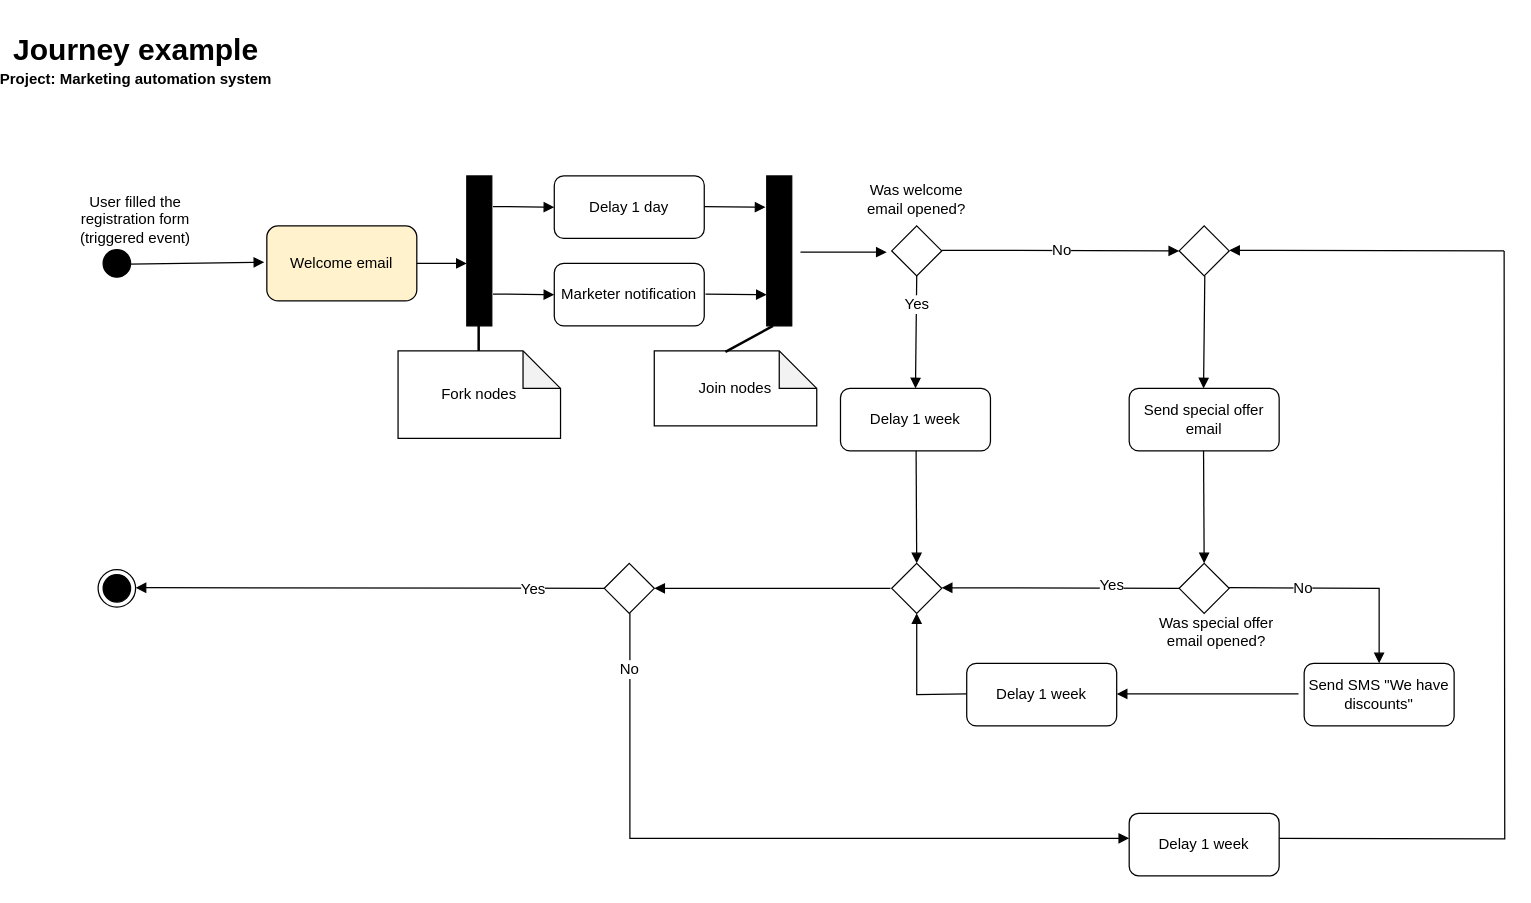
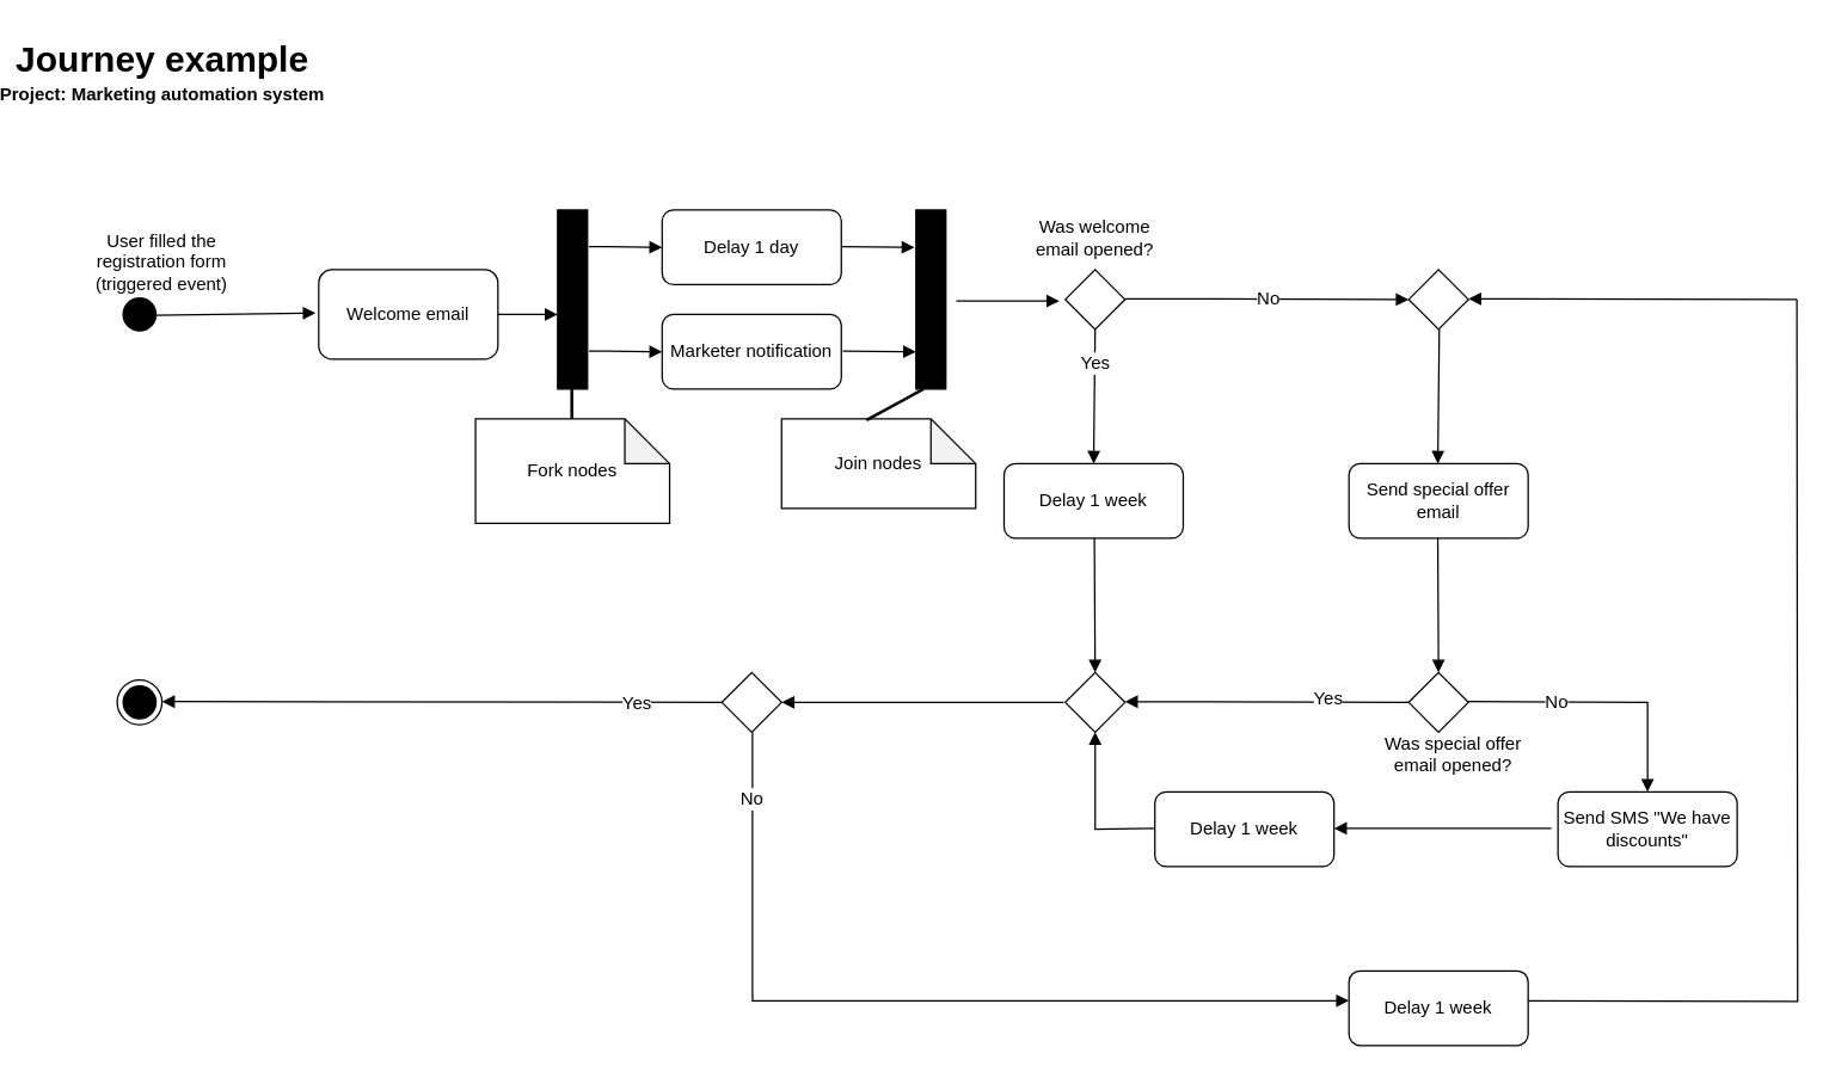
  <mxCell id="0" />
  <mxCell id="1" parent="0" />
  <mxCell id="2" value="Journey example" style="text;strokeColor=none;fillColor=none;html=1;fontSize=24;fontStyle=1;verticalAlign=middle;align=center;" vertex="1" parent="1"><mxGeometry x="35" y="20" width="100" height="40" as="geometry" /></mxCell>
  <mxCell id="3" value="Project: Marketing automation system" style="text;align=center;fontStyle=1;verticalAlign=middle;spacingLeft=3;spacingRight=3;strokeColor=none;rotatable=0;points=[[0,0.5],[1,0.5]];portConstraint=eastwest;html=1;" vertex="1" parent="1"><mxGeometry x="45" y="50" width="80" height="26" as="geometry" /></mxCell>
  <mxCell id="4" value="" style="ellipse;html=1;shape=startState;fillColor=#000000;strokeColor=#000000;" vertex="1" parent="1"><mxGeometry x="55" y="195" width="30" height="30" as="geometry" /></mxCell>
- <mxCell id="5" value="Welcome email" style="rounded=1;whiteSpace=wrap;html=1;fillColor=#fff2cc;" vertex="1" parent="1"><mxGeometry x="190" y="180" width="120" height="60" as="geometry" /></mxCell>
+ <mxCell id="5" value="Welcome email" style="rounded=1;whiteSpace=wrap;html=1;" vertex="1" parent="1"><mxGeometry x="190" y="180" width="120" height="60" as="geometry" /></mxCell>
  <mxCell id="6" value="Delay 1 day" style="rounded=1;whiteSpace=wrap;html=1;" vertex="1" parent="1"><mxGeometry x="420" y="140" width="120" height="50" as="geometry" /></mxCell>
  <mxCell id="7" value="Marketer notification" style="rounded=1;whiteSpace=wrap;html=1;" vertex="1" parent="1"><mxGeometry x="420" y="210" width="120" height="50" as="geometry" /></mxCell>
  <mxCell id="8" value="" style="rounded=0;whiteSpace=wrap;html=1;direction=south;fillColor=#000000;" vertex="1" parent="1"><mxGeometry x="350" y="140" width="20" height="120" as="geometry" /></mxCell>
  <mxCell id="9" value="" style="rounded=0;whiteSpace=wrap;html=1;direction=south;fillColor=#000000;" vertex="1" parent="1"><mxGeometry x="590" y="140" width="20" height="120" as="geometry" /></mxCell>
  <mxCell id="10" value="" style="rhombus;whiteSpace=wrap;html=1;" vertex="1" parent="1"><mxGeometry x="690" y="180" width="40" height="40" as="geometry" /></mxCell>
  <mxCell id="11" value="" style="rhombus;whiteSpace=wrap;html=1;" vertex="1" parent="1"><mxGeometry x="920" y="180" width="40" height="40" as="geometry" /></mxCell>
  <mxCell id="12" value="Delay 1 week" style="rounded=1;whiteSpace=wrap;html=1;" vertex="1" parent="1"><mxGeometry x="649" y="310" width="120" height="50" as="geometry" /></mxCell>
  <mxCell id="13" value="Send special offer email" style="rounded=1;whiteSpace=wrap;html=1;" vertex="1" parent="1"><mxGeometry x="880" y="310" width="120" height="50" as="geometry" /></mxCell>
  <mxCell id="14" value="" style="rhombus;whiteSpace=wrap;html=1;" vertex="1" parent="1"><mxGeometry x="690" y="450" width="40" height="40" as="geometry" /></mxCell>
  <mxCell id="15" value="" style="rhombus;whiteSpace=wrap;html=1;" vertex="1" parent="1"><mxGeometry x="920" y="450" width="40" height="40" as="geometry" /></mxCell>
  <mxCell id="16" value="" style="rhombus;whiteSpace=wrap;html=1;" vertex="1" parent="1"><mxGeometry x="460" y="450" width="40" height="40" as="geometry" /></mxCell>
  <mxCell id="17" value="Delay 1 week" style="rounded=1;whiteSpace=wrap;html=1;" vertex="1" parent="1"><mxGeometry x="750" y="530" width="120" height="50" as="geometry" /></mxCell>
  <mxCell id="18" value="Send SMS &quot;We have discounts&quot;" style="rounded=1;whiteSpace=wrap;html=1;" vertex="1" parent="1"><mxGeometry x="1020" y="530" width="120" height="50" as="geometry" /></mxCell>
  <mxCell id="19" value="Delay 1 week" style="rounded=1;whiteSpace=wrap;html=1;" vertex="1" parent="1"><mxGeometry x="880" y="650" width="120" height="50" as="geometry" /></mxCell>
  <mxCell id="20" value="" style="ellipse;html=1;shape=endState;fillColor=#000000;strokeColor=#000000;" vertex="1" parent="1"><mxGeometry x="55" y="455" width="30" height="30" as="geometry" /></mxCell>
  <mxCell id="21" value="" style="endArrow=block;html=1;rounded=0;endFill=1;entryX=-0.017;entryY=0.383;entryDx=0;entryDy=0;entryPerimeter=0;" edge="1" parent="1"><mxGeometry width="50" height="50" relative="1" as="geometry"><mxPoint x="80" y="210.5" as="sourcePoint" /><mxPoint x="187.96" y="208.98" as="targetPoint" /></mxGeometry></mxCell>
  <mxCell id="22" value="" style="endArrow=block;html=1;rounded=0;endFill=1;" edge="1" parent="1"><mxGeometry width="50" height="50" relative="1" as="geometry"><mxPoint x="310" y="210" as="sourcePoint" /><mxPoint x="350" y="210" as="targetPoint" /></mxGeometry></mxCell>
  <mxCell id="23" value="" style="endArrow=block;html=1;rounded=0;endFill=1;entryX=0;entryY=0.5;entryDx=0;entryDy=0;" edge="1" parent="1" target="6"><mxGeometry width="50" height="50" relative="1" as="geometry"><mxPoint x="371" y="164.5" as="sourcePoint" /><mxPoint x="411" y="164.5" as="targetPoint" /></mxGeometry></mxCell>
  <mxCell id="24" value="" style="endArrow=block;html=1;rounded=0;endFill=1;entryX=0;entryY=0.5;entryDx=0;entryDy=0;" edge="1" parent="1"><mxGeometry width="50" height="50" relative="1" as="geometry"><mxPoint x="371" y="234.5" as="sourcePoint" /><mxPoint x="420" y="235" as="targetPoint" /></mxGeometry></mxCell>
  <mxCell id="25" value="" style="endArrow=block;html=1;rounded=0;endFill=1;entryX=0;entryY=0.5;entryDx=0;entryDy=0;" edge="1" parent="1"><mxGeometry width="50" height="50" relative="1" as="geometry"><mxPoint x="541" y="234.5" as="sourcePoint" /><mxPoint x="590" y="235" as="targetPoint" /></mxGeometry></mxCell>
  <mxCell id="26" value="" style="endArrow=block;html=1;rounded=0;endFill=1;entryX=0;entryY=0.5;entryDx=0;entryDy=0;" edge="1" parent="1"><mxGeometry width="50" height="50" relative="1" as="geometry"><mxPoint x="540" y="164.5" as="sourcePoint" /><mxPoint x="589" y="165" as="targetPoint" /></mxGeometry></mxCell>
  <mxCell id="27" value="" style="endArrow=block;html=1;rounded=0;endFill=1;" edge="1" parent="1"><mxGeometry width="50" height="50" relative="1" as="geometry"><mxPoint x="617" y="201" as="sourcePoint" /><mxPoint x="686" y="201" as="targetPoint" /></mxGeometry></mxCell>
  <mxCell id="28" value="" style="endArrow=block;html=1;rounded=0;endFill=1;entryX=0;entryY=0.5;entryDx=0;entryDy=0;" edge="1" parent="1" target="11"><mxGeometry width="50" height="50" relative="1" as="geometry"><mxPoint x="730" y="199.5" as="sourcePoint" /><mxPoint x="799" y="199.5" as="targetPoint" /></mxGeometry></mxCell>
  <mxCell id="29" value="&lt;font style=&quot;font-size: 12px;&quot;&gt;No&lt;/font&gt;" style="edgeLabel;html=1;align=center;verticalAlign=middle;resizable=0;points=[];" vertex="1" connectable="0" parent="28"><mxGeometry x="0.011" relative="1" as="geometry"><mxPoint as="offset" /></mxGeometry></mxCell>
  <mxCell id="30" value="" style="endArrow=block;html=1;rounded=0;endFill=1;exitX=0.5;exitY=1;exitDx=0;exitDy=0;entryX=0.5;entryY=0;entryDx=0;entryDy=0;" edge="1" parent="1" source="10" target="12"><mxGeometry width="50" height="50" relative="1" as="geometry"><mxPoint x="710.5" y="230" as="sourcePoint" /><mxPoint x="710" y="300" as="targetPoint" /></mxGeometry></mxCell>
  <mxCell id="31" value="&lt;font style=&quot;font-size: 12px;&quot;&gt;Yes&lt;/font&gt;" style="edgeLabel;html=1;align=center;verticalAlign=middle;resizable=0;points=[];" vertex="1" connectable="0" parent="30"><mxGeometry x="-0.489" relative="1" as="geometry"><mxPoint as="offset" /></mxGeometry></mxCell>
  <mxCell id="32" value="" style="endArrow=block;html=1;rounded=0;endFill=1;entryX=0.5;entryY=0;entryDx=0;entryDy=0;" edge="1" parent="1" target="14"><mxGeometry width="50" height="50" relative="1" as="geometry"><mxPoint x="709.5" y="360" as="sourcePoint" /><mxPoint x="709.5" y="420" as="targetPoint" /></mxGeometry></mxCell>
  <mxCell id="33" value="" style="endArrow=block;html=1;rounded=0;endFill=1;exitX=0.5;exitY=1;exitDx=0;exitDy=0;entryX=0.5;entryY=0;entryDx=0;entryDy=0;" edge="1" parent="1"><mxGeometry width="50" height="50" relative="1" as="geometry"><mxPoint x="940.5" y="220" as="sourcePoint" /><mxPoint x="939.5" y="310" as="targetPoint" /></mxGeometry></mxCell>
  <mxCell id="34" value="" style="endArrow=block;html=1;rounded=0;endFill=1;entryX=0.5;entryY=0;entryDx=0;entryDy=0;" edge="1" parent="1"><mxGeometry width="50" height="50" relative="1" as="geometry"><mxPoint x="939.5" y="360" as="sourcePoint" /><mxPoint x="940" y="450" as="targetPoint" /></mxGeometry></mxCell>
  <mxCell id="35" value="" style="endArrow=block;html=1;rounded=0;endFill=1;entryX=0.5;entryY=0;entryDx=0;entryDy=0;exitX=0;exitY=0.5;exitDx=0;exitDy=0;" edge="1" parent="1" source="15"><mxGeometry width="50" height="50" relative="1" as="geometry"><mxPoint x="840" y="469.5" as="sourcePoint" /><mxPoint x="730" y="469.5" as="targetPoint" /></mxGeometry></mxCell>
  <mxCell id="36" value="&lt;font style=&quot;font-size: 12px;&quot;&gt;Yes&lt;/font&gt;" style="edgeLabel;html=1;align=center;verticalAlign=middle;resizable=0;points=[];" vertex="1" connectable="0" parent="35"><mxGeometry x="-0.421" y="-2" relative="1" as="geometry"><mxPoint as="offset" /></mxGeometry></mxCell>
  <mxCell id="37" value="" style="endArrow=block;html=1;rounded=0;endFill=1;edgeStyle=orthogonalEdgeStyle;entryX=0.5;entryY=0;entryDx=0;entryDy=0;" edge="1" parent="1" target="18"><mxGeometry width="50" height="50" relative="1" as="geometry"><mxPoint x="960" y="469.5" as="sourcePoint" /><mxPoint x="1060" y="470" as="targetPoint" /></mxGeometry></mxCell>
  <mxCell id="38" value="&lt;font style=&quot;font-size: 12px;&quot;&gt;No&lt;/font&gt;" style="edgeLabel;html=1;align=center;verticalAlign=middle;resizable=0;points=[];" vertex="1" connectable="0" parent="37"><mxGeometry x="-0.344" relative="1" as="geometry"><mxPoint as="offset" /></mxGeometry></mxCell>
  <mxCell id="39" value="" style="endArrow=block;html=1;rounded=0;endFill=1;entryX=1;entryY=0.5;entryDx=0;entryDy=0;" edge="1" parent="1" target="16"><mxGeometry width="50" height="50" relative="1" as="geometry"><mxPoint x="689" y="470" as="sourcePoint" /><mxPoint x="569" y="470" as="targetPoint" /></mxGeometry></mxCell>
  <mxCell id="40" value="" style="endArrow=block;html=1;rounded=0;endFill=1;entryX=1;entryY=0.5;entryDx=0;entryDy=0;exitX=0;exitY=0.5;exitDx=0;exitDy=0;" edge="1" parent="1" source="16"><mxGeometry width="50" height="50" relative="1" as="geometry"><mxPoint x="274" y="469.5" as="sourcePoint" /><mxPoint x="85" y="469.5" as="targetPoint" /></mxGeometry></mxCell>
  <mxCell id="41" value="&lt;font style=&quot;font-size: 12px;&quot;&gt;Yes&lt;/font&gt;" style="edgeLabel;html=1;align=center;verticalAlign=middle;resizable=0;points=[];" vertex="1" connectable="0" parent="40"><mxGeometry x="-0.696" y="1" relative="1" as="geometry"><mxPoint as="offset" /></mxGeometry></mxCell>
  <mxCell id="42" value="" style="endArrow=block;html=1;rounded=0;endFill=1;edgeStyle=orthogonalEdgeStyle;" edge="1" parent="1" target="19"><mxGeometry width="50" height="50" relative="1" as="geometry"><mxPoint x="480.5" y="490" as="sourcePoint" /><mxPoint x="480" y="690" as="targetPoint" /><Array as="points"><mxPoint x="481" y="670" /></Array></mxGeometry></mxCell>
  <mxCell id="43" value="&lt;font style=&quot;font-size: 12px;&quot;&gt;No&lt;/font&gt;" style="edgeLabel;html=1;align=center;verticalAlign=middle;resizable=0;points=[];" vertex="1" connectable="0" parent="42"><mxGeometry x="-0.848" y="-1" relative="1" as="geometry"><mxPoint as="offset" /></mxGeometry></mxCell>
  <mxCell id="44" value="" style="endArrow=none;html=1;rounded=0;endFill=0;edgeStyle=orthogonalEdgeStyle;" edge="1" parent="1"><mxGeometry width="50" height="50" relative="1" as="geometry"><mxPoint x="1000" y="670" as="sourcePoint" /><mxPoint x="1180" y="200" as="targetPoint" /></mxGeometry></mxCell>
  <mxCell id="45" value="" style="endArrow=block;html=1;rounded=0;endFill=1;entryX=1;entryY=0.5;entryDx=0;entryDy=0;" edge="1" parent="1"><mxGeometry width="50" height="50" relative="1" as="geometry"><mxPoint x="1180" y="200" as="sourcePoint" /><mxPoint x="960" y="199.5" as="targetPoint" /></mxGeometry></mxCell>
  <mxCell id="46" value="Was special offer email opened?" style="text;html=1;strokeColor=none;fillColor=none;align=center;verticalAlign=middle;whiteSpace=wrap;rounded=0;" vertex="1" parent="1"><mxGeometry x="900" y="490" width="100" height="30" as="geometry" /></mxCell>
  <mxCell id="47" value="Was welcome email opened?" style="text;html=1;strokeColor=none;fillColor=none;align=center;verticalAlign=middle;whiteSpace=wrap;rounded=0;" vertex="1" parent="1"><mxGeometry x="660" y="144" width="100" height="30" as="geometry" /></mxCell>
  <mxCell id="48" value="User filled the registration form (triggered event)" style="text;html=1;strokeColor=none;fillColor=none;align=center;verticalAlign=middle;whiteSpace=wrap;rounded=0;" vertex="1" parent="1"><mxGeometry x="20" y="160" width="130" height="30" as="geometry" /></mxCell>
  <mxCell id="49" value="" style="endArrow=block;html=1;rounded=0;endFill=1;edgeStyle=orthogonalEdgeStyle;" edge="1" parent="1" target="14"><mxGeometry width="50" height="50" relative="1" as="geometry"><mxPoint x="750" y="554.5" as="sourcePoint" /><mxPoint x="700" y="555" as="targetPoint" /></mxGeometry></mxCell>
  <mxCell id="50" value="" style="endArrow=block;html=1;rounded=0;endFill=1;entryX=1;entryY=0.5;entryDx=0;entryDy=0;" edge="1" parent="1"><mxGeometry width="50" height="50" relative="1" as="geometry"><mxPoint x="1015.5" y="554.5" as="sourcePoint" /><mxPoint x="870" y="554.5" as="targetPoint" /></mxGeometry></mxCell>
  <mxCell id="51" value="Fork nodes" style="shape=note;whiteSpace=wrap;html=1;backgroundOutline=1;darkOpacity=0.05;" vertex="1" parent="1"><mxGeometry x="295" y="280" width="130" height="70" as="geometry" /></mxCell>
  <mxCell id="52" value="" style="endArrow=none;html=1;rounded=0;strokeWidth=2;" edge="1" parent="1"><mxGeometry width="50" height="50" relative="1" as="geometry"><mxPoint x="359.5" y="280" as="sourcePoint" /><mxPoint x="359.5" y="260" as="targetPoint" /></mxGeometry></mxCell>
  <mxCell id="53" value="Join nodes" style="shape=note;whiteSpace=wrap;html=1;backgroundOutline=1;darkOpacity=0.05;" vertex="1" parent="1"><mxGeometry x="500" y="280" width="130" height="60" as="geometry" /></mxCell>
  <mxCell id="54" value="" style="endArrow=none;html=1;rounded=0;strokeWidth=2;entryX=1;entryY=0.75;entryDx=0;entryDy=0;exitX=0.438;exitY=0.014;exitDx=0;exitDy=0;exitPerimeter=0;" edge="1" parent="1" source="53" target="9"><mxGeometry width="50" height="50" relative="1" as="geometry"><mxPoint x="418.5" y="290" as="sourcePoint" /><mxPoint x="440" y="280" as="targetPoint" /></mxGeometry></mxCell>
